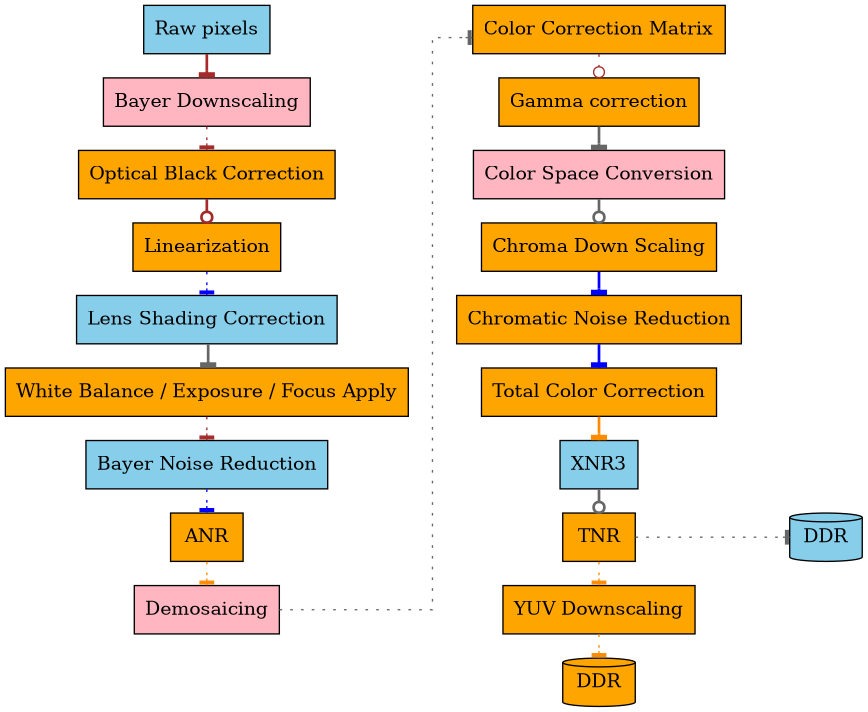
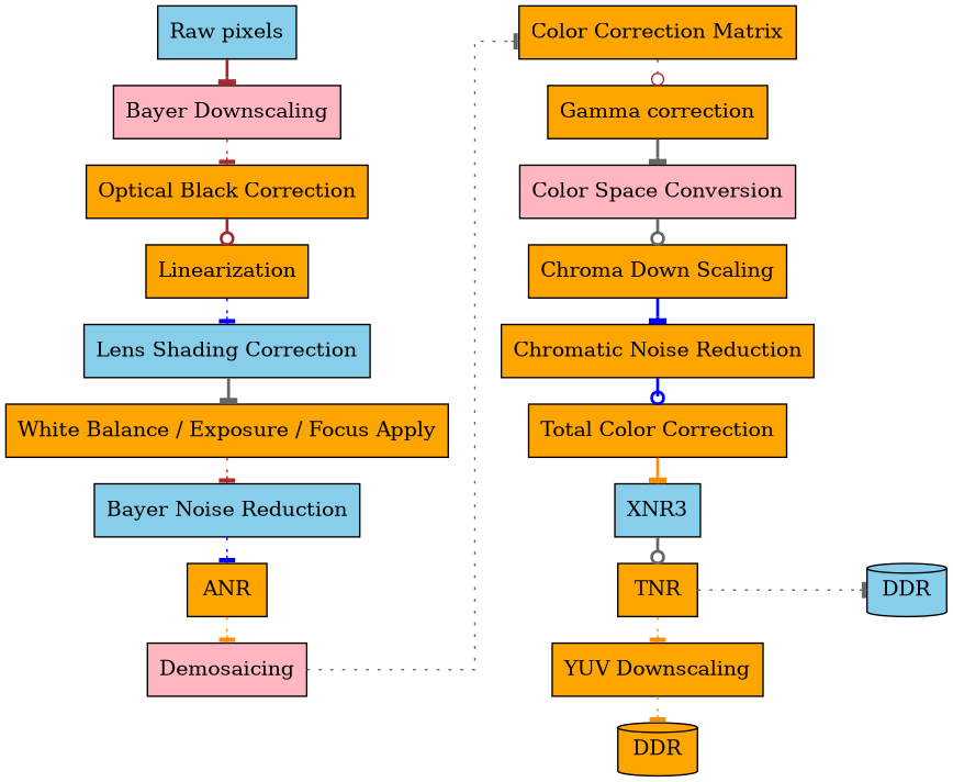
  digraph {
    rankdir=LR
    splines=ortho
    node [fillcolor=orange shape=box style=filled]
    edge [arrowhead=tee color=gray40 style=dotted]
    n1 [fillcolor=skyblue label="Raw pixels"]
    n2 [fillcolor=lightpink label="Bayer Downscaling"]
    n3 [label="Optical Black Correction"]
    n4 [label=Linearization]
    n5 [fillcolor=skyblue label="Lens Shading Correction"]
    n6 [label="White Balance / Exposure / Focus Apply"]
    n7 [fillcolor=skyblue label="Bayer Noise Reduction"]
    n8 [label=ANR]
    n9 [fillcolor=lightpink label=Demosaicing]
    n10 [label="Color Correction Matrix"]
    n11 [label="Gamma correction"]
    n12 [fillcolor=lightpink label="Color Space Conversion"]
    n13 [label="Chroma Down Scaling"]
    n14 [label="Chromatic Noise Reduction"]
    n15 [label="Total Color Correction"]
    n16 [fillcolor=skyblue label=XNR3]
    n17 [label=TNR]
    n18 [label="YUV Downscaling"]
    n19 [label=DDR shape=cylinder]
    n20 [fillcolor=skyblue label=DDR shape=cylinder]
    subgraph sub_1 {
      rank=same
      n1
      n2
      n3
      n4
      n5
      n6
      n7
      n8
      n9
    }
    subgraph sub_2 {
      rank=same
      n10
      n11
      n12
      n13
      n14
      n15
      n16
      n17
      n18
      n19
    }
    n1 -> n2 [color=brown style=bold]
    n1 -> n10 [style=invis weight=10 arrowhead="" color=""]
    n2 -> n3 [color=brown]
    n3 -> n4 [arrowhead=odot color=brown style=bold]
    n4 -> n5 [color=blue]
    n5 -> n6 [style=bold]
    n6 -> n7 [color=brown]
    n7 -> n8 [color=blue]
    n8 -> n9 [color=darkorange]
    n9 -> n10
    n10 -> n11 [arrowhead=odot color=brown]
    n11 -> n12 [style=bold]
    n12 -> n13 [arrowhead=odot style=bold]
    n13 -> n14 [color=blue style=bold]
-   n14 -> n15 [color=blue style=bold]
+   n14 -> n15 [arrowhead=odot color=blue style=bold]
    n15 -> n16 [color=darkorange style=bold]
    n16 -> n17 [arrowhead=odot style=bold]
    n17 -> n18 [color=darkorange]
    n17 -> n20
    n18 -> n19 [color=darkorange]
  }
